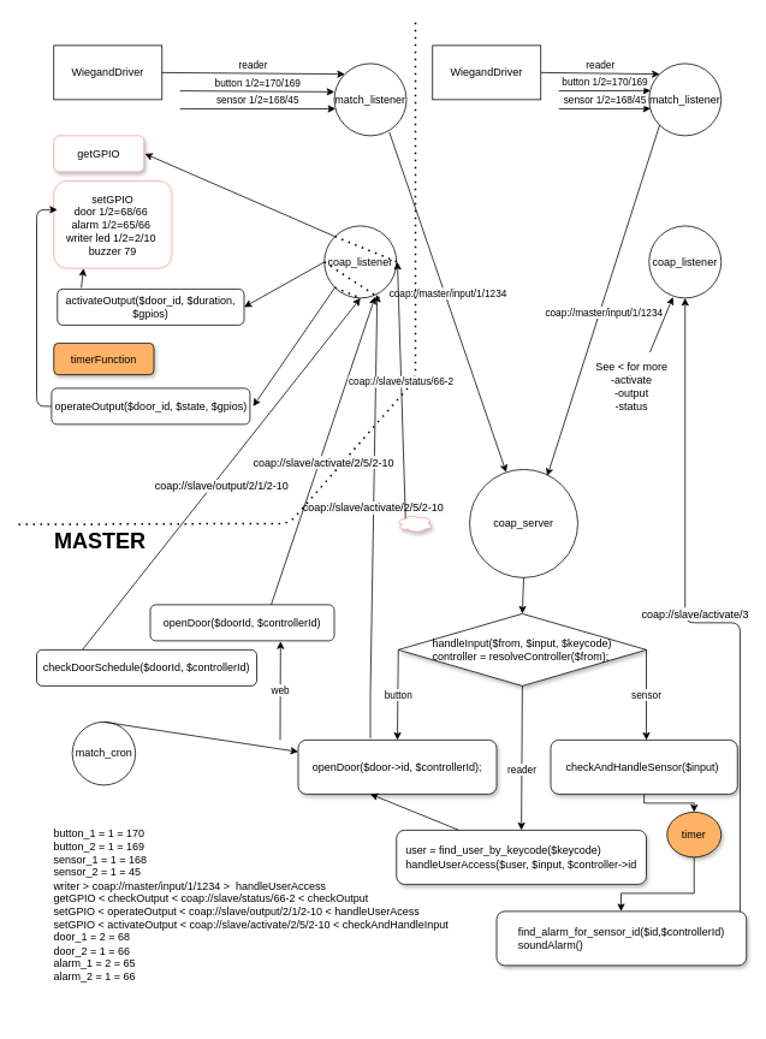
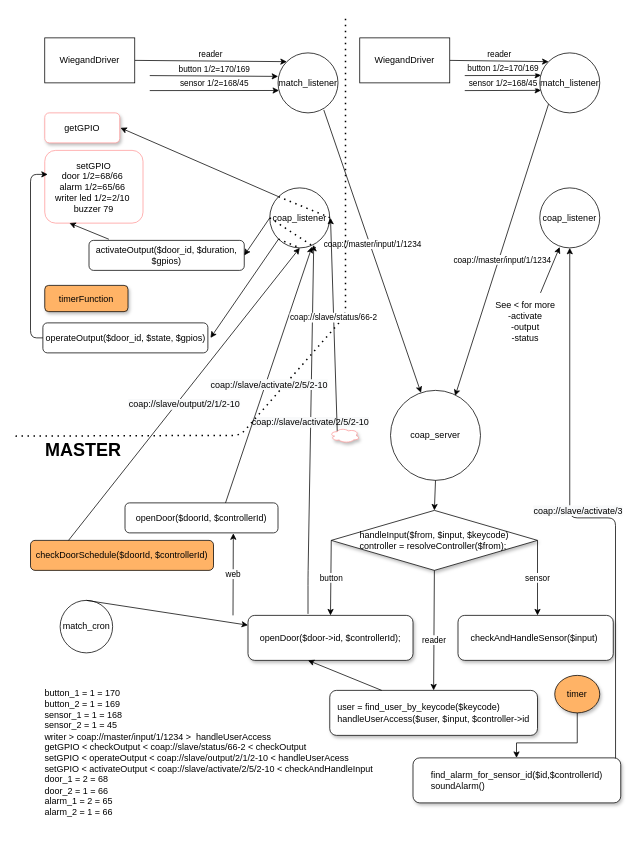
  <mxCell id="0" />
  <mxCell id="1" parent="0" />
  <mxCell id="2" value="openDoor($&lt;span style=&quot;text-align: left&quot;&gt;doorId&lt;/span&gt;,&amp;nbsp;&lt;span style=&quot;font-family: &amp;#34;helvetica&amp;#34; ; text-align: left&quot;&gt;$&lt;/span&gt;&lt;span style=&quot;font-family: &amp;#34;helvetica&amp;#34;&quot;&gt;controllerId&lt;/span&gt;&lt;span style=&quot;font-family: &amp;#34;helvetica&amp;#34; ; text-align: left&quot;&gt;)&lt;/span&gt;" style="rounded=1;whiteSpace=wrap;html=1;fontSize=12;glass=0;strokeWidth=1;shadow=0;" parent="1" vertex="1"><mxGeometry x="166" y="670" width="204" height="40" as="geometry" /></mxCell>
- <mxCell id="3" value="activateOutput($door_id, $duration, $gpios)" style="rounded=1;whiteSpace=wrap;html=1;fontSize=12;glass=0;strokeWidth=1;shadow=0;" parent="1" vertex="1"><mxGeometry x="63" y="320" width="207" height="40" as="geometry" /></mxCell>
+ <mxCell id="3" value="activateOutput($door_id, $duration, $gpios)" style="rounded=1;whiteSpace=wrap;html=1;fontSize=12;glass=0;strokeWidth=1;shadow=0;" parent="1" vertex="1"><mxGeometry x="118" y="320" width="207" height="40" as="geometry" /></mxCell>
  <mxCell id="4" value="timerFunction" style="rounded=1;whiteSpace=wrap;html=1;fontSize=12;glass=0;strokeWidth=1;shadow=1;fillColor=#FFB366;" parent="1" vertex="1"><mxGeometry x="59" y="380" width="111" height="35" as="geometry" /></mxCell>
  <mxCell id="5" value="operateOutput($door_id, $state, $gpios)" style="rounded=1;whiteSpace=wrap;html=1;fontSize=12;glass=0;strokeWidth=1;shadow=0;" parent="1" vertex="1"><mxGeometry x="56.5" y="430" width="220" height="40" as="geometry" /></mxCell>
  <mxCell id="6" value="web" style="endArrow=classic;html=1;entryX=0.708;entryY=1.015;entryDx=0;entryDy=0;entryPerimeter=0;" parent="1" target="2" edge="1"><mxGeometry width="50" height="50" relative="1" as="geometry"><mxPoint x="310" y="820" as="sourcePoint" /><mxPoint x="519" y="530" as="targetPoint" /></mxGeometry></mxCell>
  <mxCell id="7" value="&lt;span style=&quot;font-size: 12px; background-color: rgb(248, 249, 250);&quot;&gt;coap://slave/activate/2/5/2-10&lt;/span&gt;" style="endArrow=classic;html=1;verticalAlign=bottom;labelPosition=right;verticalLabelPosition=bottom;align=center;horizontal=1;entryX=0.733;entryY=0.951;entryDx=0;entryDy=0;entryPerimeter=0;" parent="1" target="8" edge="1"><mxGeometry width="50" height="50" relative="1" as="geometry"><mxPoint x="410" y="818" as="sourcePoint" /><mxPoint x="420" y="260" as="targetPoint" /><Array as="points"><mxPoint x="410" y="770" /></Array></mxGeometry></mxCell>
  <mxCell id="8" value="coap_listener" style="ellipse;whiteSpace=wrap;html=1;aspect=fixed;" parent="1" vertex="1"><mxGeometry x="359" y="250" width="80" height="80" as="geometry" /></mxCell>
  <mxCell id="9" value="match_cron" style="ellipse;whiteSpace=wrap;html=1;aspect=fixed;" parent="1" vertex="1"><mxGeometry x="79.5" y="800" width="70" height="70" as="geometry" /></mxCell>
  <mxCell id="10" value="setGPIO&lt;br&gt;door 1/2=68/66&amp;nbsp;&lt;br&gt;alarm 1/2=65/66&amp;nbsp;&lt;br&gt;writer led 1/2=2/10&amp;nbsp;&lt;br&gt;buzzer 79" style="rounded=1;whiteSpace=wrap;html=1;fontSize=12;glass=0;strokeWidth=1;shadow=0;strokeColor=#FF9999;" parent="1" vertex="1"><mxGeometry x="59" y="200" width="131" height="97" as="geometry" /></mxCell>
  <mxCell id="11" value="" style="endArrow=classic;html=1;exitX=0.128;exitY=-0.038;exitDx=0;exitDy=0;exitPerimeter=0;" parent="1" source="3" edge="1"><mxGeometry width="50" height="50" relative="1" as="geometry"><mxPoint x="250" y="297" as="sourcePoint" /><mxPoint x="92" y="297" as="targetPoint" /></mxGeometry></mxCell>
  <mxCell id="12" value="&lt;span style=&quot;color: rgb(0 , 0 , 0) ; font-family: &amp;#34;helvetica&amp;#34; ; font-size: 12px ; font-style: normal ; font-weight: normal ; letter-spacing: normal ; text-align: left ; text-indent: 0px ; text-transform: none ; word-spacing: 0px ; background-color: rgb(248 , 249 , 250) ; text-decoration: none ; display: inline ; float: none&quot;&gt;coap://slave/output/2/1/2-10&lt;/span&gt;" style="endArrow=classic;html=1;verticalAlign=top;exitX=0.207;exitY=0.006;exitDx=0;exitDy=0;entryX=0.5;entryY=1;entryDx=0;entryDy=0;exitPerimeter=0;" parent="1" source="41" target="8" edge="1"><mxGeometry width="50" height="50" relative="1" as="geometry"><mxPoint x="98" y="710" as="sourcePoint" /><mxPoint x="98" y="500" as="targetPoint" /></mxGeometry></mxCell>
  <mxCell id="13" value="getGPIO" style="rounded=1;whiteSpace=wrap;html=1;fontSize=12;glass=0;strokeWidth=1;shadow=1;strokeColor=#FF9999;" parent="1" vertex="1"><mxGeometry x="59" y="150" width="100" height="40" as="geometry" /></mxCell>
  <mxCell id="14" value="" style="endArrow=classic;html=1;verticalAlign=bottom;exitX=0;exitY=0;exitDx=0;exitDy=0;" parent="1" source="8" edge="1"><mxGeometry width="50" height="50" relative="1" as="geometry"><mxPoint x="269" y="300" as="sourcePoint" /><mxPoint x="160" y="170" as="targetPoint" /></mxGeometry></mxCell>
  <mxCell id="15" value="match_listener" style="ellipse;whiteSpace=wrap;html=1;aspect=fixed;" parent="1" vertex="1"><mxGeometry x="370" y="70" width="80" height="80" as="geometry" /></mxCell>
  <mxCell id="16" value="coap://master/input/1/1234" style="endArrow=classic;html=1;verticalAlign=bottom;exitX=0.763;exitY=0.95;exitDx=0;exitDy=0;exitPerimeter=0;" parent="1" source="15" target="29" edge="1"><mxGeometry width="50" height="50" relative="1" as="geometry"><mxPoint x="169" y="450" as="sourcePoint" /><mxPoint x="414" y="310" as="targetPoint" /></mxGeometry></mxCell>
  <mxCell id="17" value="reader" style="endArrow=classic;html=1;verticalAlign=bottom;entryX=0;entryY=0;entryDx=0;entryDy=0;exitX=1;exitY=0.5;exitDx=0;exitDy=0;" parent="1" source="20" target="15" edge="1"><mxGeometry width="50" height="50" relative="1" as="geometry"><mxPoint x="209" y="82" as="sourcePoint" /><mxPoint x="169" y="370" as="targetPoint" /></mxGeometry></mxCell>
  <mxCell id="18" value="button 1/2=170/169" style="endArrow=classic;html=1;verticalAlign=bottom;entryX=0.002;entryY=0.392;entryDx=0;entryDy=0;entryPerimeter=0;" parent="1" target="15" edge="1"><mxGeometry width="50" height="50" relative="1" as="geometry"><mxPoint x="199" y="100.28" as="sourcePoint" /><mxPoint x="300.716" y="99.996" as="targetPoint" /></mxGeometry></mxCell>
  <mxCell id="19" value="sensor 1/2=168/45" style="endArrow=classic;html=1;verticalAlign=bottom;entryX=0.017;entryY=0.627;entryDx=0;entryDy=0;entryPerimeter=0;" parent="1" target="15" edge="1"><mxGeometry width="50" height="50" relative="1" as="geometry"><mxPoint x="199" y="120.28" as="sourcePoint" /><mxPoint x="300.716" y="119.996" as="targetPoint" /></mxGeometry></mxCell>
  <mxCell id="20" value="WiegandDriver" style="rounded=0;whiteSpace=wrap;html=1;" parent="1" vertex="1"><mxGeometry x="59" y="50" width="120" height="60" as="geometry" /></mxCell>
  <mxCell id="21" value="match_listener" style="ellipse;whiteSpace=wrap;html=1;aspect=fixed;" parent="1" vertex="1"><mxGeometry x="719" y="70" width="80" height="80" as="geometry" /></mxCell>
  <mxCell id="22" value="reader" style="endArrow=classic;html=1;verticalAlign=bottom;entryX=0;entryY=0;entryDx=0;entryDy=0;exitX=1;exitY=0.5;exitDx=0;exitDy=0;" parent="1" source="25" target="21" edge="1"><mxGeometry width="50" height="50" relative="1" as="geometry"><mxPoint x="629" y="82" as="sourcePoint" /><mxPoint x="589" y="370" as="targetPoint" /></mxGeometry></mxCell>
  <mxCell id="23" value="button 1/2=170/169" style="endArrow=classic;html=1;verticalAlign=bottom;entryX=0;entryY=0;entryDx=0;entryDy=0;" parent="1" edge="1"><mxGeometry width="50" height="50" relative="1" as="geometry"><mxPoint x="619" y="100.28" as="sourcePoint" /><mxPoint x="720.716" y="99.996" as="targetPoint" /></mxGeometry></mxCell>
  <mxCell id="24" value="sensor 1/2=168/45" style="endArrow=classic;html=1;verticalAlign=bottom;entryX=0;entryY=0;entryDx=0;entryDy=0;" parent="1" edge="1"><mxGeometry width="50" height="50" relative="1" as="geometry"><mxPoint x="619" y="120.28" as="sourcePoint" /><mxPoint x="720.716" y="119.996" as="targetPoint" /></mxGeometry></mxCell>
  <mxCell id="25" value="WiegandDriver" style="rounded=0;whiteSpace=wrap;html=1;" parent="1" vertex="1"><mxGeometry x="479" y="50" width="120" height="60" as="geometry" /></mxCell>
  <mxCell id="26" value="coap_listener" style="ellipse;whiteSpace=wrap;html=1;aspect=fixed;" parent="1" vertex="1"><mxGeometry x="719" y="250" width="80" height="80" as="geometry" /></mxCell>
  <mxCell id="27" value="coap://master/input/1/1234" style="endArrow=classic;html=1;verticalAlign=top;exitX=0;exitY=1;exitDx=0;exitDy=0;horizontal=1;entryX=0.718;entryY=0.061;entryDx=0;entryDy=0;entryPerimeter=0;" parent="1" source="21" target="29" edge="1"><mxGeometry width="50" height="50" relative="1" as="geometry"><mxPoint x="390.04" y="192.08" as="sourcePoint" /><mxPoint x="494" y="340" as="targetPoint" /></mxGeometry></mxCell>
  <mxCell id="28" value="&lt;span style=&quot;font-size: 12px ; text-align: left ; background-color: rgb(248 , 249 , 250)&quot;&gt;coap://slave/activate/3&lt;/span&gt;" style="endArrow=classic;html=1;verticalAlign=bottom;labelPosition=center;verticalLabelPosition=top;align=center;horizontal=1;exitX=0.975;exitY=0.021;exitDx=0;exitDy=0;exitPerimeter=0;entryX=0.5;entryY=1;entryDx=0;entryDy=0;" parent="1" source="58" target="26" edge="1"><mxGeometry width="50" height="50" relative="1" as="geometry"><mxPoint x="751" y="669.1" as="sourcePoint" /><mxPoint x="734" y="260" as="targetPoint" /><Array as="points"><mxPoint x="820" y="690" /><mxPoint x="759" y="690" /></Array></mxGeometry></mxCell>
  <mxCell id="29" value="coap_server" style="ellipse;whiteSpace=wrap;html=1;aspect=fixed;" parent="1" vertex="1"><mxGeometry x="520" y="520" width="120" height="120" as="geometry" /></mxCell>
  <mxCell id="30" value="" style="endArrow=classic;html=1;verticalAlign=top;exitX=0.5;exitY=1;exitDx=0;exitDy=0;entryX=0.5;entryY=0;entryDx=0;entryDy=0;" parent="1" source="29" target="47" edge="1"><mxGeometry width="50" height="50" relative="1" as="geometry"><mxPoint x="374" y="460" as="sourcePoint" /><mxPoint x="573.54" y="669.46" as="targetPoint" /></mxGeometry></mxCell>
  <mxCell id="31" value="button_1 = 1 = 170 &lt;br&gt;button_2 = 1 = 169 &lt;br&gt;sensor_1 = 1 = 168 &lt;br&gt;sensor_2 = 1 = 45&lt;br&gt;writer &amp;gt; coap://master/input/1/1234 &amp;gt; &amp;nbsp;handleUserAccess&lt;br&gt;getGPIO &amp;lt; checkOutput &amp;lt; coap://slave/status/66-2 &amp;lt; checkOutput&lt;br&gt;setGPIO &amp;lt; operateOutput &amp;lt; coap://slave/output/2/1/2-10 &amp;lt; handleUserAcess&lt;br&gt;setGPIO &amp;lt; activateOutput &amp;lt; coap://slave/activate/2/5/2-10 &amp;lt; checkAndHandleInput&lt;br&gt;door_1 = 2 = 68&lt;br&gt;door_2 = 1 = 66&lt;br&gt;alarm_1 = 2 = 65&lt;br&gt;alarm_2 = 1 = 66" style="text;whiteSpace=wrap;html=1;" parent="1" vertex="1"><mxGeometry x="56.5" y="910" width="550" height="220" as="geometry" /></mxCell>
  <mxCell id="32" value="" style="endArrow=classic;html=1;align=center;verticalAlign=bottom;exitX=0;exitY=0.5;exitDx=0;exitDy=0;" parent="1" source="5" edge="1"><mxGeometry width="50" height="50" relative="1" as="geometry"><mxPoint x="40" y="450" as="sourcePoint" /><mxPoint x="63" y="232" as="targetPoint" /><Array as="points"><mxPoint x="40" y="450" /><mxPoint x="40" y="232" /></Array></mxGeometry></mxCell>
  <mxCell id="33" value="" style="endArrow=none;dashed=1;html=1;dashPattern=1 3;strokeWidth=2;align=center;verticalAlign=bottom;" parent="1" edge="1"><mxGeometry width="50" height="50" relative="1" as="geometry"><mxPoint x="20" y="581" as="sourcePoint" /><mxPoint x="460" y="20" as="targetPoint" /><Array as="points"><mxPoint x="320" y="580" /><mxPoint x="460" y="420" /></Array></mxGeometry></mxCell>
  <mxCell id="34" value="&lt;span style=&quot;color: rgb(0, 0, 0); font-family: helvetica; font-size: 12px; font-style: normal; font-weight: normal; letter-spacing: normal; text-align: center; text-indent: 0px; text-transform: none; word-spacing: 0px; background-color: rgb(248, 249, 250); text-decoration: none; display: inline; float: none;&quot;&gt;coap://slave/activate/2/5/2-10&lt;/span&gt;" style="endArrow=classic;html=1;align=center;verticalAlign=top;exitX=0.657;exitY=0;exitDx=0;exitDy=0;exitPerimeter=0;entryX=0.704;entryY=0.981;entryDx=0;entryDy=0;entryPerimeter=0;" parent="1" source="2" target="8" edge="1"><mxGeometry width="50" height="50" relative="1" as="geometry"><mxPoint x="350" y="620" as="sourcePoint" /><mxPoint x="400" y="330" as="targetPoint" /></mxGeometry></mxCell>
  <mxCell id="35" value="&lt;b&gt;&lt;font style=&quot;font-size: 24px&quot;&gt;MASTER&lt;/font&gt;&lt;/b&gt;" style="text;html=1;align=center;verticalAlign=middle;resizable=0;points=[];autosize=1;strokeColor=none;" parent="1" vertex="1"><mxGeometry x="50" y="590" width="120" height="20" as="geometry" /></mxCell>
  <mxCell id="36" value="" style="endArrow=classic;html=1;align=center;verticalAlign=bottom;exitX=0;exitY=0.5;exitDx=0;exitDy=0;entryX=1;entryY=0.5;entryDx=0;entryDy=0;" parent="1" source="8" target="3" edge="1"><mxGeometry width="50" height="50" relative="1" as="geometry"><mxPoint x="290" y="440" as="sourcePoint" /><mxPoint x="340" y="390" as="targetPoint" /></mxGeometry></mxCell>
  <mxCell id="37" value="coap://slave/status/66-2" style="endArrow=classic;html=1;verticalAlign=bottom;exitX=0.25;exitY=0.25;exitDx=0;exitDy=0;exitPerimeter=0;" parent="1" source="40" edge="1"><mxGeometry width="50" height="50" relative="1" as="geometry"><mxPoint x="450" y="570" as="sourcePoint" /><mxPoint x="440" y="290" as="targetPoint" /></mxGeometry></mxCell>
  <mxCell id="38" value="" style="endArrow=none;dashed=1;html=1;dashPattern=1 3;strokeWidth=2;align=center;verticalAlign=bottom;entryX=0.763;entryY=1;entryDx=0;entryDy=0;exitX=0;exitY=0.5;exitDx=0;exitDy=0;entryPerimeter=0;" parent="1" source="8" target="8" edge="1"><mxGeometry width="50" height="50" relative="1" as="geometry"><mxPoint x="360" y="420" as="sourcePoint" /><mxPoint x="410" y="370" as="targetPoint" /></mxGeometry></mxCell>
  <mxCell id="39" value="" style="endArrow=classic;html=1;align=center;verticalAlign=top;exitX=0.5;exitY=0;exitDx=0;exitDy=0;" parent="1" source="9" target="50" edge="1"><mxGeometry width="50" height="50" relative="1" as="geometry"><mxPoint x="220" y="830" as="sourcePoint" /><mxPoint x="100" y="770" as="targetPoint" /></mxGeometry></mxCell>
  <mxCell id="40" value="" style="ellipse;shape=cloud;whiteSpace=wrap;html=1;shadow=1;strokeColor=#FF9999;" parent="1" vertex="1"><mxGeometry x="439" y="570" width="40" height="20" as="geometry" /></mxCell>
- <mxCell id="41" value="&lt;span style=&quot;font-family: &amp;#34;helvetica&amp;#34; ; text-align: left&quot;&gt;checkDoorSchedule($doorId&lt;/span&gt;&lt;span style=&quot;text-align: left ; font-family: &amp;#34;helvetica&amp;#34;&quot;&gt;, $&lt;/span&gt;&lt;span style=&quot;font-family: &amp;#34;helvetica&amp;#34;&quot;&gt;controllerId&lt;/span&gt;&lt;span style=&quot;font-family: &amp;#34;helvetica&amp;#34; ; text-align: left&quot;&gt;)&lt;/span&gt;" style="rounded=1;whiteSpace=wrap;html=1;fontSize=12;glass=0;strokeWidth=1;shadow=0;" parent="1" vertex="1"><mxGeometry x="40" y="720" width="244" height="40" as="geometry" /></mxCell>
+ <mxCell id="41" value="&lt;span style=&quot;font-family: &amp;#34;helvetica&amp;#34; ; text-align: left&quot;&gt;checkDoorSchedule($doorId&lt;/span&gt;&lt;span style=&quot;text-align: left ; font-family: &amp;#34;helvetica&amp;#34;&quot;&gt;, $&lt;/span&gt;&lt;span style=&quot;font-family: &amp;#34;helvetica&amp;#34;&quot;&gt;controllerId&lt;/span&gt;&lt;span style=&quot;font-family: &amp;#34;helvetica&amp;#34; ; text-align: left&quot;&gt;)&lt;/span&gt;" style="rounded=1;whiteSpace=wrap;html=1;fontSize=12;glass=0;strokeWidth=1;shadow=0;fillColor=#ffb366;" parent="1" vertex="1"><mxGeometry x="40" y="720" width="244" height="40" as="geometry" /></mxCell>
  <mxCell id="42" value="" style="endArrow=none;dashed=1;html=1;dashPattern=1 3;strokeWidth=2;align=center;verticalAlign=top;exitX=0;exitY=0;exitDx=0;exitDy=0;" parent="1" source="8" edge="1"><mxGeometry width="50" height="50" relative="1" as="geometry"><mxPoint x="210" y="400" as="sourcePoint" /><mxPoint x="440" y="290" as="targetPoint" /></mxGeometry></mxCell>
  <mxCell id="43" value="" style="endArrow=classic;html=1;align=center;verticalAlign=top;exitX=0;exitY=1;exitDx=0;exitDy=0;" parent="1" source="8" edge="1"><mxGeometry width="50" height="50" relative="1" as="geometry"><mxPoint x="230" y="460" as="sourcePoint" /><mxPoint x="280" y="450" as="targetPoint" /></mxGeometry></mxCell>
  <mxCell id="44" value="" style="endArrow=none;dashed=1;html=1;dashPattern=1 3;strokeWidth=2;align=center;verticalAlign=top;entryX=0.5;entryY=1;entryDx=0;entryDy=0;exitX=0;exitY=1;exitDx=0;exitDy=0;" parent="1" source="8" target="8" edge="1"><mxGeometry width="50" height="50" relative="1" as="geometry"><mxPoint x="230" y="460" as="sourcePoint" /><mxPoint x="280" y="410" as="targetPoint" /></mxGeometry></mxCell>
  <mxCell id="45" value="" style="endArrow=classic;html=1;align=center;verticalAlign=top;entryX=0.332;entryY=0.987;entryDx=0;entryDy=0;entryPerimeter=0;" parent="1" target="26" edge="1"><mxGeometry width="50" height="50" relative="1" as="geometry"><mxPoint x="720" y="390" as="sourcePoint" /><mxPoint x="530" y="390" as="targetPoint" /></mxGeometry></mxCell>
  <mxCell id="46" value="See &amp;lt; for more&lt;br&gt;-activate&lt;br&gt;-output&lt;br&gt;-status" style="text;html=1;strokeColor=none;fillColor=none;align=center;verticalAlign=middle;whiteSpace=wrap;rounded=0;shadow=1;" parent="1" vertex="1"><mxGeometry x="650" y="395" width="100" height="65" as="geometry" /></mxCell>
  <mxCell id="47" value="&lt;div style=&quot;font-family: &amp;#34;helvetica&amp;#34; ; text-align: left&quot;&gt;handleInput($from, $input, $keycode)&lt;/div&gt;&lt;div style=&quot;font-family: &amp;#34;helvetica&amp;#34; ; text-align: left&quot;&gt;controller = resolveController($from);&lt;/div&gt;" style="rhombus;whiteSpace=wrap;html=1;shadow=1;strokeColor=#000000;" parent="1" vertex="1"><mxGeometry x="441" y="680" width="275" height="80" as="geometry" /></mxCell>
  <mxCell id="48" value="reader" style="endArrow=classic;html=1;align=center;verticalAlign=top;exitX=0.5;exitY=1;exitDx=0;exitDy=0;entryX=0.5;entryY=0;entryDx=0;entryDy=0;" parent="1" source="47" target="49" edge="1"><mxGeometry width="50" height="50" relative="1" as="geometry"><mxPoint x="430" y="850" as="sourcePoint" /><mxPoint x="480" y="800" as="targetPoint" /></mxGeometry></mxCell>
  <mxCell id="49" value="&lt;div style=&quot;font-family: &amp;#34;helvetica&amp;#34; ; text-align: left&quot;&gt;user = find_user_by_keycode($keycode)&lt;/div&gt;&lt;div style=&quot;font-family: &amp;#34;helvetica&amp;#34; ; text-align: left&quot;&gt;&lt;span&gt; &lt;/span&gt;handleUserAccess($user, $input, $controller-&amp;gt;id&lt;/div&gt;" style="rounded=1;whiteSpace=wrap;html=1;shadow=1;strokeColor=#000000;" parent="1" vertex="1"><mxGeometry x="439" y="920" width="277" height="60" as="geometry" /></mxCell>
  <mxCell id="50" value="&lt;span style=&quot;font-family: &amp;#34;helvetica&amp;#34; ; text-align: left&quot;&gt;openDoor($door-&amp;gt;id, $controllerId);&lt;/span&gt;" style="rounded=1;whiteSpace=wrap;html=1;shadow=1;strokeColor=#000000;" parent="1" vertex="1"><mxGeometry x="330" y="820" width="220" height="60" as="geometry" /></mxCell>
  <mxCell id="51" value="button" style="endArrow=classic;html=1;align=center;verticalAlign=middle;exitX=0;exitY=0.5;exitDx=0;exitDy=0;entryX=0.5;entryY=0;entryDx=0;entryDy=0;labelPosition=center;verticalLabelPosition=middle;" parent="1" source="47" target="50" edge="1"><mxGeometry width="50" height="50" relative="1" as="geometry"><mxPoint x="430" y="850" as="sourcePoint" /><mxPoint x="480" y="800" as="targetPoint" /></mxGeometry></mxCell>
  <mxCell id="52" value="" style="endArrow=classic;html=1;align=center;verticalAlign=top;exitX=0.25;exitY=0;exitDx=0;exitDy=0;" parent="1" source="49" edge="1"><mxGeometry width="50" height="50" relative="1" as="geometry"><mxPoint x="370" y="840" as="sourcePoint" /><mxPoint x="410" y="880" as="targetPoint" /></mxGeometry></mxCell>
  <mxCell id="53" value="sensor" style="endArrow=classic;html=1;align=center;verticalAlign=middle;exitX=1;exitY=0.5;exitDx=0;exitDy=0;labelPosition=center;verticalLabelPosition=middle;" parent="1" source="47" edge="1"><mxGeometry width="50" height="50" relative="1" as="geometry"><mxPoint x="451" y="730" as="sourcePoint" /><mxPoint x="716" y="820" as="targetPoint" /></mxGeometry></mxCell>
- <mxCell id="54" value="" style="edgeStyle=orthogonalEdgeStyle;rounded=0;orthogonalLoop=1;jettySize=auto;html=1;align=center;verticalAlign=top;" parent="1" source="55" target="57" edge="1"><mxGeometry relative="1" as="geometry"><Array as="points"><mxPoint x="714" y="890" /><mxPoint x="769" y="890" /></Array></mxGeometry></mxCell>
  <mxCell id="55" value="&lt;div style=&quot;font-family: &amp;#34;helvetica&amp;#34; ; text-align: left&quot;&gt;checkAndHandleSensor($input)&amp;nbsp;&lt;br&gt;&lt;/div&gt;" style="rounded=1;whiteSpace=wrap;html=1;shadow=1;strokeColor=#000000;" parent="1" vertex="1"><mxGeometry x="610" y="820" width="207" height="60" as="geometry" /></mxCell>
  <mxCell id="56" value="" style="edgeStyle=orthogonalEdgeStyle;rounded=0;orthogonalLoop=1;jettySize=auto;html=1;align=center;verticalAlign=top;" parent="1" source="57" target="58" edge="1"><mxGeometry relative="1" as="geometry"><Array as="points"><mxPoint x="769" y="990" /><mxPoint x="688" y="990" /></Array></mxGeometry></mxCell>
  <mxCell id="57" value="timer" style="ellipse;whiteSpace=wrap;html=1;shadow=1;strokeColor=#000000;fillColor=#FFB366;" parent="1" vertex="1"><mxGeometry x="739" y="900" width="60" height="50" as="geometry" /></mxCell>
  <mxCell id="58" value="&lt;div style=&quot;font-family: &amp;#34;helvetica&amp;#34; ; text-align: left&quot;&gt;find_alarm_for_sensor_id($id,$controllerId)&lt;/div&gt;&lt;div style=&quot;font-family: &amp;#34;helvetica&amp;#34; ; text-align: left&quot;&gt;&lt;span&gt; &lt;/span&gt;soundAlarm()&lt;/div&gt;" style="rounded=1;whiteSpace=wrap;html=1;shadow=1;strokeColor=#000000;" parent="1" vertex="1"><mxGeometry x="550" y="1010" width="277" height="60" as="geometry" /></mxCell>
